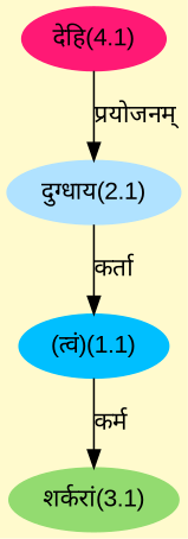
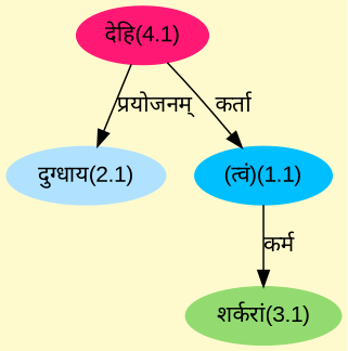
  digraph {
    bgcolor=lemonchiffon1
    compound=true
    fontname="Liberation Sans"
    rankdir=BT
    node [fontname="Liberation Sans" style=filled]
    edge [dir=back fontname="Liberation Sans"]
    n1 [color="#00BFFF" label="(त्वं)(1.1)"]
    n2 [color="#FF1975" label="देहि(4.1)"]
    n3 [color="#B0E2FF" label="दुग्धाय(2.1)"]
    n4 [color="#93DB70" label="शर्करां(3.1)"]
-   n1 -> n3 [label="कर्ता"]
+   n1 -> n2 [label="कर्ता"]
    n3 -> n2 [label="प्रयोजनम्"]
    n4 -> n1 [label="कर्म"]
  }
